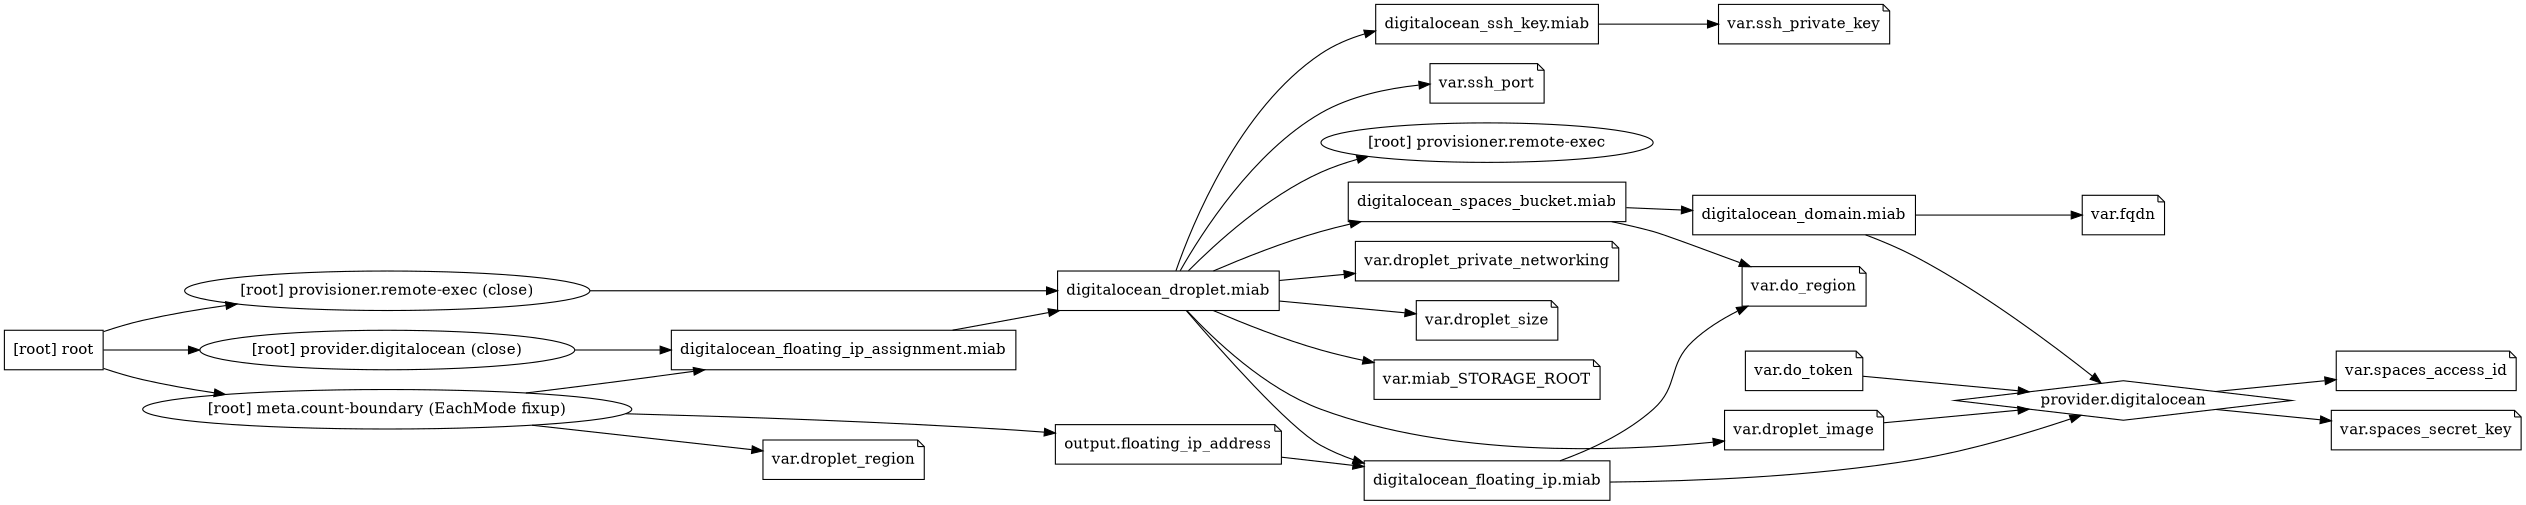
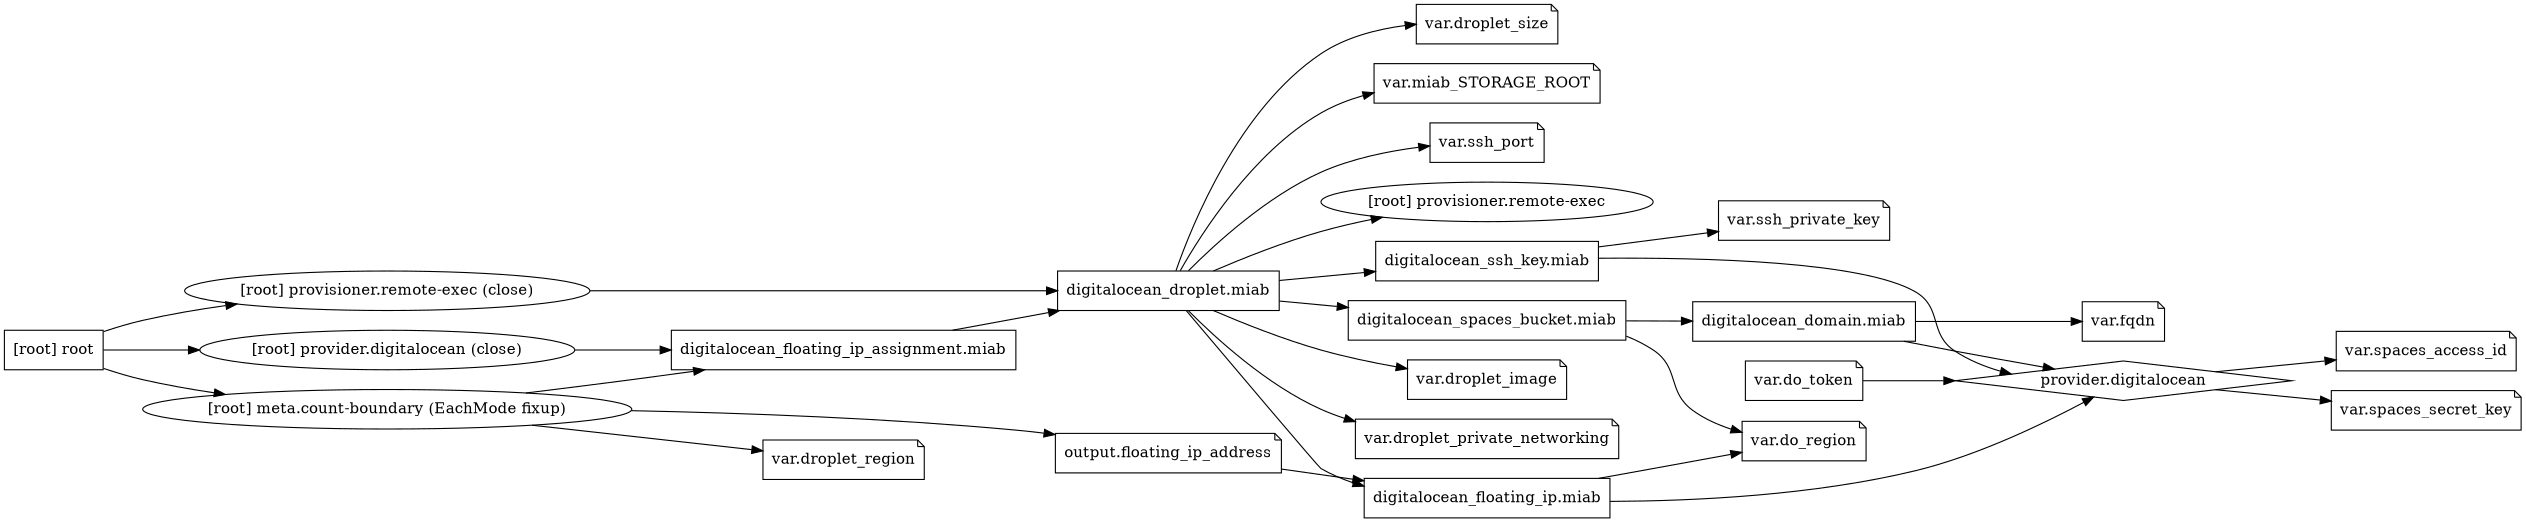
  digraph {
    compound=true
    newrank=true
    rankdir=LR
    node [shape=note]
    n1 [label="digitalocean_domain.miab" shape=box]
    n2 [label="provider.digitalocean" shape=diamond]
    n3 [label="var.fqdn"]
    n4 [label="digitalocean_droplet.miab" shape=box]
    n5 [label="digitalocean_floating_ip.miab" shape=box]
    n6 [label="digitalocean_spaces_bucket.miab" shape=box]
    n7 [label="digitalocean_ssh_key.miab" shape=box]
    n8 [label="var.droplet_image"]
    n9 [label="var.droplet_private_networking"]
    n10 [label="var.droplet_size"]
    n11 [label="var.miab_STORAGE_ROOT"]
    n12 [label="var.ssh_port"]
    "[root] provisioner.remote-exec" [shape=""]
    n14 [label="var.do_region"]
    n15 [label="digitalocean_floating_ip_assignment.miab" shape=box]
    n16 [label="var.ssh_private_key"]
    n17 [label="output.floating_ip_address"]
    n18 [label="var.do_token"]
    n19 [label="var.spaces_access_id"]
    n20 [label="var.spaces_secret_key"]
    n21 [label="var.droplet_region"]
    "[root] meta.count-boundary (EachMode fixup)" [shape=""]
    "[root] provider.digitalocean (close)" [shape=""]
    "[root] provisioner.remote-exec (close)" [shape=""]
    "[root] root" [shape=box]
    subgraph sub_1 {
      n1
      n2
      n3
      n4
      n5
      n6
      n7
      n8
      n9
      n10
      n11
      n12
      "[root] provisioner.remote-exec"
      n14
      n15
      n16
      n17
      n18
      n19
      n20
      n21
      "[root] meta.count-boundary (EachMode fixup)"
      "[root] provider.digitalocean (close)"
      "[root] provisioner.remote-exec (close)"
      "[root] root"
    }
    n1 -> n2
    n1 -> n3
    n2 -> n19
    n2 -> n20
    n4 -> n5
    n4 -> n6
    n4 -> n7
    n4 -> n8
    n4 -> n9
    n4 -> n10
    n4 -> n11
    n4 -> n12
    n4 -> "[root] provisioner.remote-exec"
    n5 -> n2
    n5 -> n14
    n6 -> n1
    n6 -> n14
-   n8 -> n2
+   n7 -> n2
    n7 -> n16
    n15 -> n4
    n17 -> n5
    n18 -> n2
    "[root] meta.count-boundary (EachMode fixup)" -> n15
    "[root] meta.count-boundary (EachMode fixup)" -> n17
    "[root] meta.count-boundary (EachMode fixup)" -> n21
    "[root] provider.digitalocean (close)" -> n15
    "[root] provisioner.remote-exec (close)" -> n4
    "[root] root" -> "[root] meta.count-boundary (EachMode fixup)"
    "[root] root" -> "[root] provider.digitalocean (close)"
    "[root] root" -> "[root] provisioner.remote-exec (close)"
  }
